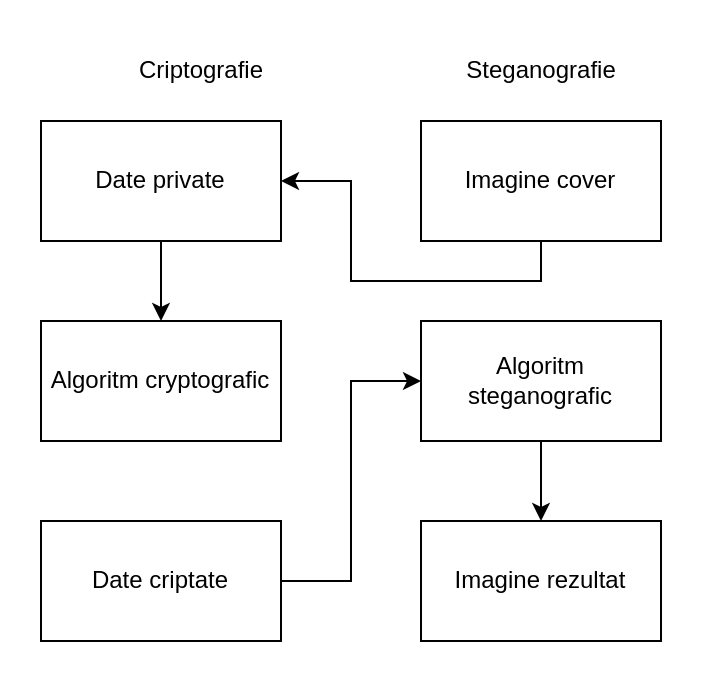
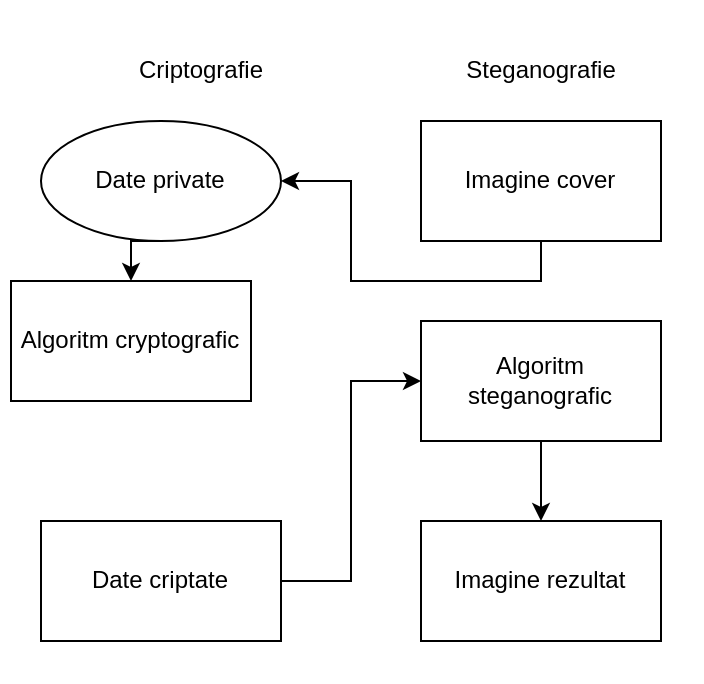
  <mxCell id="0" />
  <mxCell id="1" parent="0" />
  <mxCell id="2" style="edgeStyle=orthogonalEdgeStyle;rounded=0;orthogonalLoop=1;jettySize=auto;html=1;exitX=0.5;exitY=1;exitDx=0;exitDy=0;entryX=0.5;entryY=0;entryDx=0;entryDy=0;fillColor=light-dark(transparent,#3333FF);strokeColor=light-dark(#000000,#3333FF);" parent="1" source="3" target="4" edge="1"><mxGeometry relative="1" as="geometry" /></mxCell>
- <mxCell id="3" value="Date private" style="rounded=0;whiteSpace=wrap;html=1;" parent="1" vertex="1"><mxGeometry x="20" y="60" width="120" height="60" as="geometry" /></mxCell>
- <mxCell id="4" value="Algoritm cryptografic" style="rounded=0;whiteSpace=wrap;html=1;" parent="1" vertex="1"><mxGeometry x="20" y="160" width="120" height="60" as="geometry" /></mxCell>
+ <mxCell id="3" value="Date private" style="ellipse;whiteSpace=wrap;html=1;" parent="1" vertex="1"><mxGeometry x="20" y="60" width="120" height="60" as="geometry" /></mxCell>
+ <mxCell id="4" value="Algoritm cryptografic" style="rounded=0;whiteSpace=wrap;html=1;" parent="1" vertex="1"><mxGeometry x="5" y="140" width="120" height="60" as="geometry" /></mxCell>
  <mxCell id="5" style="edgeStyle=orthogonalEdgeStyle;rounded=0;orthogonalLoop=1;jettySize=auto;html=1;exitX=1;exitY=0.5;exitDx=0;exitDy=0;entryX=0;entryY=0.5;entryDx=0;entryDy=0;strokeColor=light-dark(#000000,#3333FF);" parent="1" source="6" target="10" edge="1"><mxGeometry relative="1" as="geometry" /></mxCell>
  <mxCell id="6" value="Date criptate" style="rounded=0;whiteSpace=wrap;html=1;" parent="1" vertex="1"><mxGeometry x="20" y="260" width="120" height="60" as="geometry" /></mxCell>
  <mxCell id="7" style="edgeStyle=orthogonalEdgeStyle;rounded=0;orthogonalLoop=1;jettySize=auto;html=1;exitX=0.5;exitY=1;exitDx=0;exitDy=0;fillColor=light-dark(transparent,#3333FF);strokeColor=light-dark(#000000,#3333FF);" parent="1" source="8" target="3" edge="1"><mxGeometry relative="1" as="geometry" /></mxCell>
  <mxCell id="8" value="Imagine cover" style="rounded=0;whiteSpace=wrap;html=1;" parent="1" vertex="1"><mxGeometry x="210" y="60" width="120" height="60" as="geometry" /></mxCell>
  <mxCell id="9" style="edgeStyle=orthogonalEdgeStyle;rounded=0;orthogonalLoop=1;jettySize=auto;html=1;exitX=0.5;exitY=1;exitDx=0;exitDy=0;entryX=0.5;entryY=0;entryDx=0;entryDy=0;strokeColor=light-dark(#000000,#3333FF);" parent="1" source="10" target="11" edge="1"><mxGeometry relative="1" as="geometry" /></mxCell>
  <mxCell id="10" value="Algoritm steganografic" style="rounded=0;whiteSpace=wrap;html=1;" parent="1" vertex="1"><mxGeometry x="210" y="160" width="120" height="60" as="geometry" /></mxCell>
  <mxCell id="11" value="Imagine rezultat" style="rounded=0;whiteSpace=wrap;html=1;" parent="1" vertex="1"><mxGeometry x="210" y="260" width="120" height="60" as="geometry" /></mxCell>
  <mxCell id="12" value="&lt;font style=&quot;color: light-dark(rgb(0, 0, 0), rgb(51, 51, 255));&quot;&gt;Criptografie&lt;/font&gt;" style="text;html=1;align=center;verticalAlign=middle;resizable=0;points=[];autosize=1;strokeColor=none;fillColor=none;" parent="1" vertex="1"><mxGeometry x="55" y="20" width="90" height="30" as="geometry" /></mxCell>
  <mxCell id="13" value="&lt;font style=&quot;color: light-dark(rgb(0, 0, 0), rgb(51, 51, 255));&quot;&gt;Steganografie&lt;/font&gt;" style="text;html=1;align=center;verticalAlign=middle;resizable=0;points=[];autosize=1;strokeColor=none;fillColor=none;" parent="1" vertex="1"><mxGeometry x="220" y="20" width="100" height="30" as="geometry" /></mxCell>
